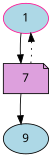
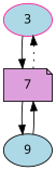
  digraph {
    fontname="Noto Sans"
    node [color=black fillcolor=lightblue fontname="Noto Sans" shape=ellipse style=filled]
    edge [fontname="Noto Sans" style=solid]
-   n1 [color=deeppink label=1]
+   n1 [color=deeppink label=3]
    n2 [fillcolor=plum label=7 shape=note]
    n3 [label=9]
    n1 -> n2
    n2 -> n1 [style=dotted]
    n2 -> n3
+   n3 -> n2
  }
